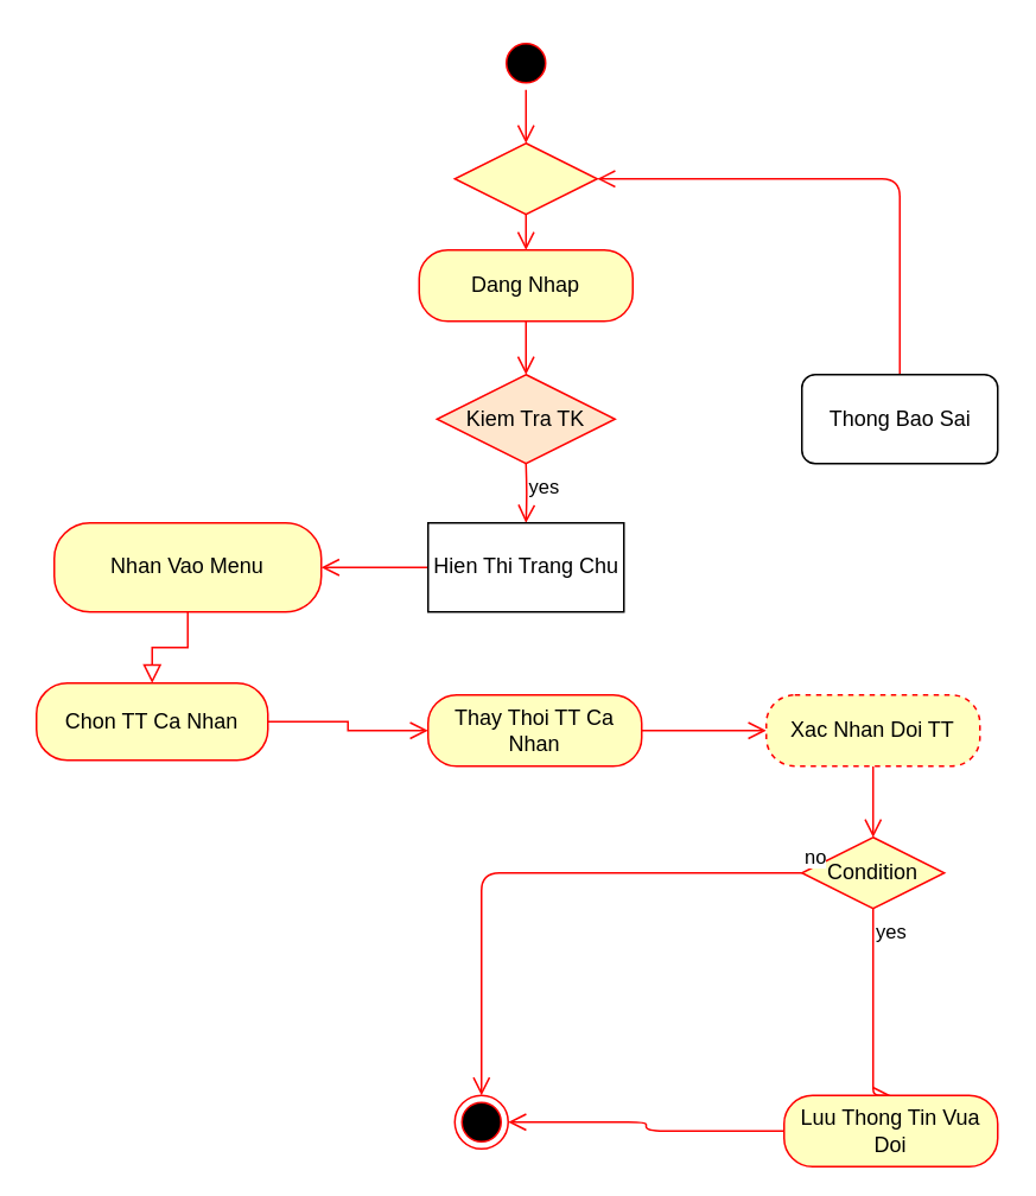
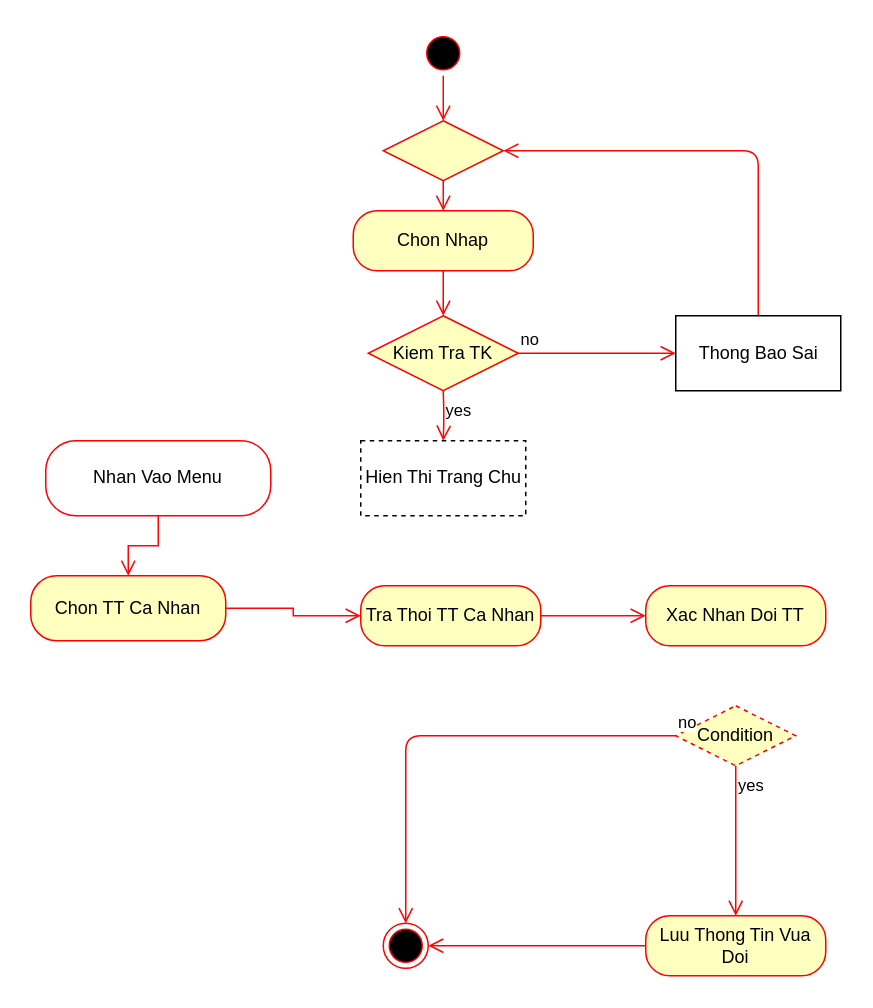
  <mxCell id="0" />
  <mxCell id="1" parent="0" />
  <mxCell id="2" style="edgeStyle=orthogonalEdgeStyle;rounded=1;orthogonalLoop=1;jettySize=auto;html=1;exitX=0.5;exitY=1;exitDx=0;exitDy=0;entryX=0.5;entryY=0;entryDx=0;entryDy=0;endArrow=open;endFill=0;endSize=8;strokeColor=#FF0505;" edge="1" parent="1" source="3" target="11"><mxGeometry relative="1" as="geometry" /></mxCell>
  <mxCell id="3" value="" style="ellipse;html=1;shape=startState;fillColor=#000000;strokeColor=#ff0000;" vertex="1" parent="1"><mxGeometry x="280" y="20" width="30" height="30" as="geometry" /></mxCell>
- <mxCell id="4" value="&lt;div&gt;Dang Nhap&lt;br&gt;&lt;/div&gt;" style="rounded=1;whiteSpace=wrap;html=1;arcSize=40;fontColor=#000000;fillColor=#ffffc0;strokeColor=#ff0000;" vertex="1" parent="1"><mxGeometry x="235" y="140" width="120" height="40" as="geometry" /></mxCell>
+ <mxCell id="4" value="&lt;div&gt;Chon Nhap&lt;br&gt;&lt;/div&gt;" style="rounded=1;whiteSpace=wrap;html=1;arcSize=40;fontColor=#000000;fillColor=#ffffc0;strokeColor=#ff0000;" vertex="1" parent="1"><mxGeometry x="235" y="140" width="120" height="40" as="geometry" /></mxCell>
  <mxCell id="5" value="" style="edgeStyle=orthogonalEdgeStyle;html=1;verticalAlign=bottom;endArrow=open;endSize=8;strokeColor=#ff0000;entryX=0.5;entryY=0;entryDx=0;entryDy=0;" edge="1" parent="1" source="4" target="6"><mxGeometry relative="1" as="geometry"><mxPoint x="295" y="200" as="targetPoint" /></mxGeometry></mxCell>
- <mxCell id="6" value="Kiem Tra TK" style="rhombus;whiteSpace=wrap;html=1;fillColor=#ffe6cc;strokeColor=#ff0000;" vertex="1" parent="1"><mxGeometry x="245" y="210" width="100" height="50" as="geometry" /></mxCell>
+ <mxCell id="6" value="Kiem Tra TK" style="rhombus;whiteSpace=wrap;html=1;fillColor=#ffffc0;strokeColor=#ff0000;" vertex="1" parent="1"><mxGeometry x="245" y="210" width="100" height="50" as="geometry" /></mxCell>
+ <mxCell id="7" value="no" style="edgeStyle=orthogonalEdgeStyle;html=1;align=left;verticalAlign=bottom;endArrow=open;endSize=8;strokeColor=#ff0000;entryX=0;entryY=0.5;entryDx=0;entryDy=0;" edge="1" parent="1" source="6" target="9"><mxGeometry x="-1" relative="1" as="geometry"><mxPoint x="440" y="240" as="targetPoint" /><Array as="points"><mxPoint x="430" y="235" /><mxPoint x="430" y="235" /></Array></mxGeometry></mxCell>
  <mxCell id="8" style="edgeStyle=orthogonalEdgeStyle;rounded=1;orthogonalLoop=1;jettySize=auto;html=1;exitX=0.5;exitY=0;exitDx=0;exitDy=0;entryX=1;entryY=0.5;entryDx=0;entryDy=0;endArrow=open;endFill=0;endSize=8;strokeColor=#FF0505;" edge="1" parent="1" source="9" target="11"><mxGeometry relative="1" as="geometry" /></mxCell>
- <mxCell id="9" value="Thong Bao Sai" style="html=1;rounded=1;" vertex="1" parent="1"><mxGeometry x="450" y="210" width="110" height="50" as="geometry" /></mxCell>
+ <mxCell id="9" value="Thong Bao Sai" style="html=1;" vertex="1" parent="1"><mxGeometry x="450" y="210" width="110" height="50" as="geometry" /></mxCell>
  <mxCell id="10" style="edgeStyle=orthogonalEdgeStyle;rounded=1;orthogonalLoop=1;jettySize=auto;html=1;exitX=0.5;exitY=1;exitDx=0;exitDy=0;entryX=0.5;entryY=0;entryDx=0;entryDy=0;endArrow=open;endFill=0;endSize=8;strokeColor=#FF0505;" edge="1" parent="1" source="11" target="4"><mxGeometry relative="1" as="geometry" /></mxCell>
  <mxCell id="11" value="" style="rhombus;whiteSpace=wrap;html=1;fillColor=#ffffc0;strokeColor=#ff0000;" vertex="1" parent="1"><mxGeometry x="255" y="80" width="80" height="40" as="geometry" /></mxCell>
  <mxCell id="12" value="yes" style="edgeStyle=orthogonalEdgeStyle;html=1;align=left;verticalAlign=top;endArrow=open;endSize=8;strokeColor=#ff0000;entryX=0.5;entryY=0;entryDx=0;entryDy=0;" edge="1" parent="1" target="19"><mxGeometry x="-1" relative="1" as="geometry"><mxPoint x="295" y="300" as="targetPoint" /><Array as="points" /><mxPoint x="295" y="260" as="sourcePoint" /></mxGeometry></mxCell>
- <mxCell id="13" style="edgeStyle=orthogonalEdgeStyle;rounded=0;orthogonalLoop=1;jettySize=auto;html=1;exitX=0.5;exitY=1;exitDx=0;exitDy=0;entryX=0.5;entryY=0;entryDx=0;entryDy=0;endArrow=block;endFill=0;endSize=8;strokeColor=#FF0505;" edge="1" parent="1" source="14" target="16"><mxGeometry relative="1" as="geometry" /></mxCell>
- <mxCell id="14" value="Nhan Vao Menu" style="rounded=1;whiteSpace=wrap;html=1;arcSize=40;fontColor=#000000;fillColor=#ffffc0;strokeColor=#ff0000;" vertex="1" parent="1"><mxGeometry x="30" y="293.33" width="150" height="50" as="geometry" /></mxCell>
+ <mxCell id="13" style="edgeStyle=orthogonalEdgeStyle;rounded=0;orthogonalLoop=1;jettySize=auto;html=1;exitX=0.5;exitY=1;exitDx=0;exitDy=0;entryX=0.5;entryY=0;entryDx=0;entryDy=0;endArrow=open;endFill=0;endSize=8;strokeColor=#FF0505;" edge="1" parent="1" source="14" target="16"><mxGeometry relative="1" as="geometry" /></mxCell>
+ <mxCell id="14" value="Nhan Vao Menu" style="rounded=1;whiteSpace=wrap;html=1;arcSize=40;fontColor=#000000;fillColor=#ffffff;strokeColor=#ff0000;" vertex="1" parent="1"><mxGeometry x="30" y="293.33" width="150" height="50" as="geometry" /></mxCell>
  <mxCell id="15" style="edgeStyle=orthogonalEdgeStyle;rounded=0;orthogonalLoop=1;jettySize=auto;html=1;exitX=1;exitY=0.5;exitDx=0;exitDy=0;entryX=0;entryY=0.5;entryDx=0;entryDy=0;endSize=8;endArrow=open;endFill=0;strokeColor=#FF0505;" edge="1" parent="1" source="16" target="21"><mxGeometry relative="1" as="geometry" /></mxCell>
  <mxCell id="16" value="Chon TT Ca Nhan" style="rounded=1;whiteSpace=wrap;html=1;arcSize=40;fontColor=#000000;fillColor=#ffffc0;strokeColor=#ff0000;" vertex="1" parent="1"><mxGeometry x="20" y="383.34" width="130" height="43.33" as="geometry" /></mxCell>
  <mxCell id="17" value="" style="ellipse;html=1;shape=endState;fillColor=#000000;strokeColor=#ff0000;" vertex="1" parent="1"><mxGeometry x="255" y="615" width="30" height="30" as="geometry" /></mxCell>
- <mxCell id="18" style="edgeStyle=orthogonalEdgeStyle;rounded=0;orthogonalLoop=1;jettySize=auto;html=1;exitX=0;exitY=0.5;exitDx=0;exitDy=0;entryX=1;entryY=0.5;entryDx=0;entryDy=0;endArrow=open;endFill=0;endSize=8;strokeColor=#FF0505;" edge="1" parent="1" source="19" target="14"><mxGeometry relative="1" as="geometry" /></mxCell>
- <mxCell id="19" value="Hien Thi Trang Chu" style="html=1;" vertex="1" parent="1"><mxGeometry x="240" y="293.33" width="110" height="50" as="geometry" /></mxCell>
+ <mxCell id="19" value="Hien Thi Trang Chu" style="html=1;dashed=1;" vertex="1" parent="1"><mxGeometry x="240" y="293.33" width="110" height="50" as="geometry" /></mxCell>
  <mxCell id="20" style="edgeStyle=orthogonalEdgeStyle;rounded=0;orthogonalLoop=1;jettySize=auto;html=1;exitX=1;exitY=0.5;exitDx=0;exitDy=0;endArrow=open;endFill=0;endSize=8;strokeColor=#FF0505;" edge="1" parent="1" source="21" target="23"><mxGeometry relative="1" as="geometry" /></mxCell>
- <mxCell id="21" value="Thay Thoi TT Ca Nhan" style="rounded=1;whiteSpace=wrap;html=1;arcSize=40;fontColor=#000000;fillColor=#ffffc0;strokeColor=#ff0000;" vertex="1" parent="1"><mxGeometry x="240" y="390" width="120" height="40" as="geometry" /></mxCell>
- <mxCell id="22" style="edgeStyle=orthogonalEdgeStyle;rounded=0;orthogonalLoop=1;jettySize=auto;html=1;exitX=0.5;exitY=1;exitDx=0;exitDy=0;entryX=0.5;entryY=0;entryDx=0;entryDy=0;endArrow=open;endFill=0;endSize=8;strokeColor=#FF0505;" edge="1" parent="1" source="23" target="24"><mxGeometry relative="1" as="geometry" /></mxCell>
- <mxCell id="23" value="Xac Nhan Doi TT" style="rounded=1;whiteSpace=wrap;html=1;arcSize=40;fontColor=#000000;fillColor=#ffffc0;strokeColor=#ff0000;dashed=1;" vertex="1" parent="1"><mxGeometry x="430" y="390" width="120" height="40" as="geometry" /></mxCell>
- <mxCell id="24" value="Condition" style="rhombus;whiteSpace=wrap;html=1;fillColor=#ffffc0;strokeColor=#ff0000;" vertex="1" parent="1"><mxGeometry x="450" y="470" width="80" height="40" as="geometry" /></mxCell>
+ <mxCell id="21" value="Tra Thoi TT Ca Nhan" style="rounded=1;whiteSpace=wrap;html=1;arcSize=40;fontColor=#000000;fillColor=#ffffc0;strokeColor=#ff0000;" vertex="1" parent="1"><mxGeometry x="240" y="390" width="120" height="40" as="geometry" /></mxCell>
+ <mxCell id="23" value="Xac Nhan Doi TT" style="rounded=1;whiteSpace=wrap;html=1;arcSize=40;fontColor=#000000;fillColor=#ffffc0;strokeColor=#ff0000;" vertex="1" parent="1"><mxGeometry x="430" y="390" width="120" height="40" as="geometry" /></mxCell>
+ <mxCell id="24" value="Condition" style="rhombus;whiteSpace=wrap;html=1;fillColor=#ffffc0;strokeColor=#ff0000;dashed=1;" vertex="1" parent="1"><mxGeometry x="450" y="470" width="80" height="40" as="geometry" /></mxCell>
  <mxCell id="25" value="no" style="edgeStyle=orthogonalEdgeStyle;html=1;align=left;verticalAlign=bottom;endArrow=open;endSize=8;strokeColor=#ff0000;entryX=0.5;entryY=0;entryDx=0;entryDy=0;" edge="1" source="24" parent="1" target="17"><mxGeometry x="-1" relative="1" as="geometry"><mxPoint x="210" y="490" as="targetPoint" /><Array as="points"><mxPoint x="270" y="490" /></Array></mxGeometry></mxCell>
  <mxCell id="26" value="yes" style="edgeStyle=orthogonalEdgeStyle;html=1;align=left;verticalAlign=top;endArrow=open;endSize=8;strokeColor=#ff0000;entryX=0.5;entryY=0;entryDx=0;entryDy=0;" edge="1" source="24" parent="1" target="27"><mxGeometry x="-1" relative="1" as="geometry"><mxPoint x="70" y="640" as="targetPoint" /><Array as="points"><mxPoint x="490" y="600" /><mxPoint x="490" y="600" /></Array></mxGeometry></mxCell>
- <mxCell id="27" value="&lt;div&gt;Luu Thong Tin Vua&lt;/div&gt;&lt;div&gt;Doi&lt;br&gt;&lt;/div&gt;" style="rounded=1;whiteSpace=wrap;html=1;arcSize=40;fontColor=#000000;fillColor=#ffffc0;strokeColor=#ff0000;" vertex="1" parent="1"><mxGeometry x="440" y="615" width="120" height="40" as="geometry" /></mxCell>
+ <mxCell id="27" value="&lt;div&gt;Luu Thong Tin Vua&lt;/div&gt;&lt;div&gt;Doi&lt;br&gt;&lt;/div&gt;" style="rounded=1;whiteSpace=wrap;html=1;arcSize=40;fontColor=#000000;fillColor=#ffffc0;strokeColor=#ff0000;" vertex="1" parent="1"><mxGeometry x="430" y="610" width="120" height="40" as="geometry" /></mxCell>
  <mxCell id="28" value="" style="edgeStyle=orthogonalEdgeStyle;html=1;verticalAlign=bottom;endArrow=open;endSize=8;strokeColor=#ff0000;entryX=1;entryY=0.5;entryDx=0;entryDy=0;" edge="1" source="27" parent="1" target="17"><mxGeometry relative="1" as="geometry"><mxPoint x="300" y="630" as="targetPoint" /></mxGeometry></mxCell>
